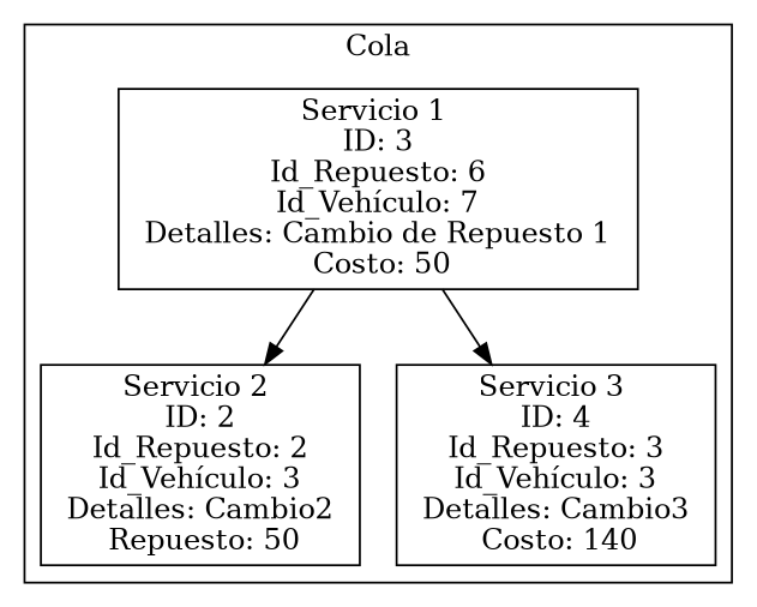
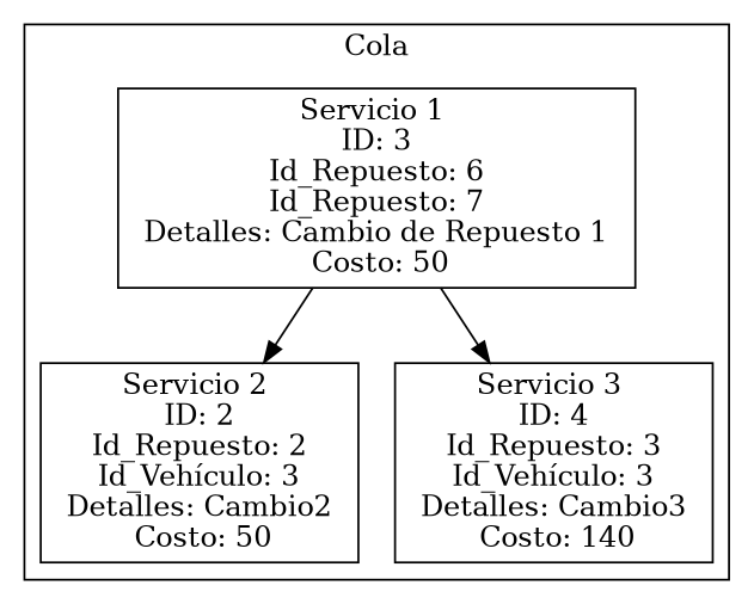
  digraph {
    rankdir=TB
    node [shape=record]
-   n1 [label="{<data> Servicio 1 \n ID: 3 \n Id_Repuesto: 6 \n Id_Vehículo: 7 \n Detalles: Cambio de Repuesto 1 \n Costo: 50}"]
-   n2 [label="{<data> Servicio 2 \n ID: 2 \n Id_Repuesto: 2 \n Id_Vehículo: 3 \n Detalles: Cambio2 \n Repuesto: 50}"]
+   n1 [label="{<data> Servicio 1 \n ID: 3 \n Id_Repuesto: 6 \n Id_Repuesto: 7 \n Detalles: Cambio de Repuesto 1 \n Costo: 50}"]
+   n2 [label="{<data> Servicio 2 \n ID: 2 \n Id_Repuesto: 2 \n Id_Vehículo: 3 \n Detalles: Cambio2 \n Costo: 50}"]
    n3 [label="{<data> Servicio 3 \n ID: 4 \n Id_Repuesto: 3 \n Id_Vehículo: 3 \n Detalles: Cambio3 \n Costo: 140}"]
    subgraph cluster_1 {
      label=Cola
      n1
      n2
      n3
    }
    n1 -> n2
    n1 -> n3
  }
